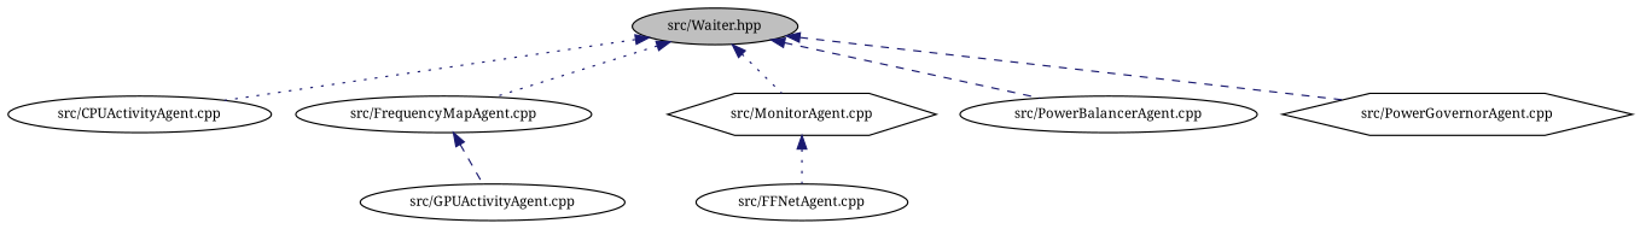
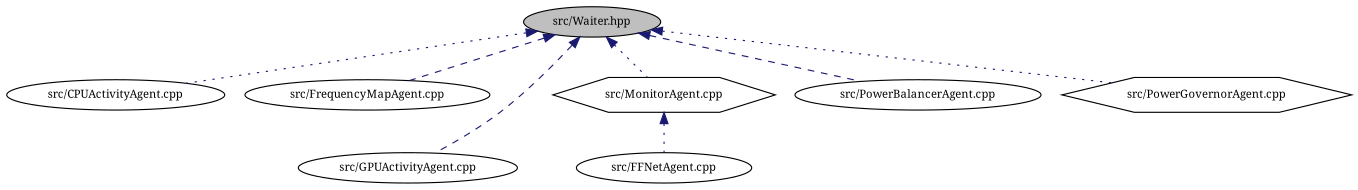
  digraph {
    fontname="Noto Serif"
    node [color=black fillcolor=white fontname="Noto Serif" fontsize=10 shape=ellipse style=filled]
    edge [color=midnightblue dir=back fontname="Noto Serif" fontsize=10 labelfontname=Helvetica labelfontsize=10 style=dotted]
    n1 [fillcolor=grey75 fontcolor=black height=0.2 label="src/Waiter.hpp" width=0.4]
    n2 [height=0.2 label="src/CPUActivityAgent.cpp" width=0.4]
    n3 [height=0.2 label="src/FrequencyMapAgent.cpp" width=0.4]
    n4 [height=0.2 label="src/GPUActivityAgent.cpp" width=0.4]
    n5 [height=0.2 label="src/MonitorAgent.cpp" shape=hexagon width=0.4]
    n6 [height=0.2 label="src/PowerBalancerAgent.cpp" width=0.4]
    n7 [height=0.2 label="src/PowerGovernorAgent.cpp" shape=hexagon width=0.4]
    n8 [height=0.2 label="src/FFNetAgent.cpp" width=0.4]
    n1 -> n2
-   n1 -> n3
-   n3 -> n4 [style=dashed]
+   n1 -> n3 [style=dashed]
+   n1 -> n4 [style=dashed]
    n1 -> n5
    n1 -> n6 [style=dashed]
-   n1 -> n7 [style=dashed]
+   n1 -> n7
    n5 -> n8
  }
